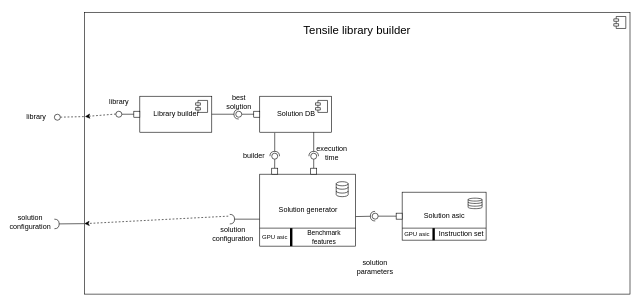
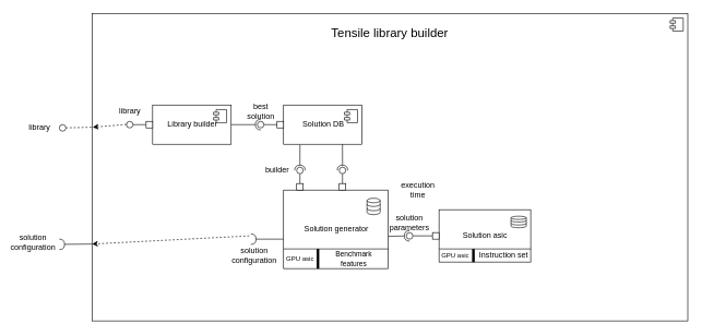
  <mxCell id="0" />
  <mxCell id="1" parent="0" />
  <mxCell id="2" value="" style="group" parent="1" vertex="1" connectable="0"><mxGeometry x="140" y="20" width="910" height="470" as="geometry" /></mxCell>
  <mxCell id="3" value="" style="html=1;dropTarget=0;fontSize=15;" parent="2" vertex="1"><mxGeometry width="910.0" height="470" as="geometry" /></mxCell>
  <mxCell id="4" value="" style="shape=module;jettyWidth=8;jettyHeight=4;" parent="3" vertex="1"><mxGeometry x="1" width="20" height="20" relative="1" as="geometry"><mxPoint x="-27" y="7" as="offset" /></mxGeometry></mxCell>
  <mxCell id="5" value="Library builder" style="html=1;dropTarget=0;" parent="2" vertex="1"><mxGeometry x="92.5" y="140" width="120" height="60" as="geometry" /></mxCell>
  <mxCell id="6" value="" style="shape=module;jettyWidth=8;jettyHeight=4;" parent="5" vertex="1"><mxGeometry x="1" width="20" height="20" relative="1" as="geometry"><mxPoint x="-27" y="7" as="offset" /></mxGeometry></mxCell>
  <mxCell id="7" value="" style="rounded=0;orthogonalLoop=1;jettySize=auto;html=1;endArrow=none;endFill=0;exitX=0;exitY=0.5;exitDx=0;exitDy=0;" parent="2" source="48" target="9" edge="1"><mxGeometry relative="1" as="geometry"><mxPoint x="532.38" y="345.16" as="sourcePoint" /></mxGeometry></mxCell>
  <mxCell id="8" value="" style="rounded=0;orthogonalLoop=1;jettySize=auto;html=1;endArrow=halfCircle;endFill=0;entryX=0.5;entryY=0.5;entryDx=0;entryDy=0;endSize=6;strokeWidth=1;exitX=0.995;exitY=0.589;exitDx=0;exitDy=0;exitPerimeter=0;" parent="2" source="35" target="9" edge="1"><mxGeometry relative="1" as="geometry"><mxPoint x="412.5" y="345" as="sourcePoint" /></mxGeometry></mxCell>
  <mxCell id="9" value="" style="ellipse;whiteSpace=wrap;html=1;fontFamily=Helvetica;fontSize=12;fontColor=#000000;align=center;strokeColor=#000000;fillColor=#ffffff;points=[];aspect=fixed;resizable=0;" parent="2" vertex="1"><mxGeometry x="480" y="335" width="10" height="10" as="geometry" /></mxCell>
  <mxCell id="10" value="Solution DB" style="html=1;dropTarget=0;" parent="2" vertex="1"><mxGeometry x="292.5" y="140" width="120" height="60" as="geometry" /></mxCell>
  <mxCell id="11" value="" style="shape=module;jettyWidth=8;jettyHeight=4;" parent="10" vertex="1"><mxGeometry x="1" width="20" height="20" relative="1" as="geometry"><mxPoint x="-27" y="7" as="offset" /></mxGeometry></mxCell>
  <mxCell id="12" value="" style="rounded=0;orthogonalLoop=1;jettySize=auto;html=1;endArrow=none;endFill=0;fontSize=15;" parent="2" target="14" edge="1"><mxGeometry relative="1" as="geometry"><mxPoint x="292.5" y="170" as="sourcePoint" /></mxGeometry></mxCell>
  <mxCell id="13" value="" style="rounded=0;orthogonalLoop=1;jettySize=auto;html=1;endArrow=halfCircle;endFill=0;entryX=0.5;entryY=0.5;entryDx=0;entryDy=0;endSize=6;strokeWidth=1;fontSize=15;exitX=1;exitY=0.5;exitDx=0;exitDy=0;" parent="2" source="5" target="14" edge="1"><mxGeometry relative="1" as="geometry"><mxPoint x="372.5" y="215" as="sourcePoint" /></mxGeometry></mxCell>
  <mxCell id="14" value="" style="ellipse;whiteSpace=wrap;html=1;fontFamily=Helvetica;fontSize=12;fontColor=#000000;align=center;strokeColor=#000000;fillColor=#ffffff;points=[];aspect=fixed;resizable=0;" parent="2" vertex="1"><mxGeometry x="252.5" y="165" width="10" height="10" as="geometry" /></mxCell>
  <mxCell id="15" value="" style="rounded=0;orthogonalLoop=1;jettySize=auto;html=1;endArrow=none;endFill=0;fontSize=15;exitX=0.75;exitY=0;exitDx=0;exitDy=0;" parent="2" target="17" edge="1"><mxGeometry relative="1" as="geometry"><mxPoint x="382.5" y="270" as="sourcePoint" /></mxGeometry></mxCell>
  <mxCell id="16" value="" style="rounded=0;orthogonalLoop=1;jettySize=auto;html=1;endArrow=halfCircle;endFill=0;entryX=0.5;entryY=0.5;entryDx=0;entryDy=0;endSize=6;strokeWidth=1;fontSize=15;exitX=0.75;exitY=1;exitDx=0;exitDy=0;" parent="2" source="10" target="17" edge="1"><mxGeometry relative="1" as="geometry"><mxPoint x="187.5" y="232" as="sourcePoint" /></mxGeometry></mxCell>
  <mxCell id="17" value="" style="ellipse;whiteSpace=wrap;html=1;fontFamily=Helvetica;fontSize=12;fontColor=#000000;align=center;strokeColor=#000000;fillColor=#ffffff;points=[];aspect=fixed;resizable=0;" parent="2" vertex="1"><mxGeometry x="377.5" y="235" width="10" height="10" as="geometry" /></mxCell>
  <mxCell id="18" value="" style="rounded=0;orthogonalLoop=1;jettySize=auto;html=1;endArrow=none;endFill=0;fontSize=15;exitX=0;exitY=0.5;exitDx=0;exitDy=0;" parent="2" source="56" target="19" edge="1"><mxGeometry relative="1" as="geometry"><mxPoint x="2.5" y="170" as="sourcePoint" /></mxGeometry></mxCell>
  <mxCell id="19" value="" style="ellipse;whiteSpace=wrap;html=1;fontFamily=Helvetica;fontSize=12;fontColor=#000000;align=center;strokeColor=#000000;fillColor=#ffffff;points=[];aspect=fixed;resizable=0;" parent="2" vertex="1"><mxGeometry x="52.5" y="165" width="10" height="10" as="geometry" /></mxCell>
  <mxCell id="20" value="" style="rounded=0;orthogonalLoop=1;jettySize=auto;html=1;endArrow=halfCircle;endFill=0;endSize=6;strokeWidth=1;fontSize=15;exitX=0;exitY=0.75;exitDx=0;exitDy=0;" parent="2" edge="1"><mxGeometry relative="1" as="geometry"><mxPoint x="292.5" y="345" as="sourcePoint" /><mxPoint x="242.5" y="345" as="targetPoint" /></mxGeometry></mxCell>
  <mxCell id="21" value="library" style="text;html=1;strokeColor=none;fillColor=none;align=center;verticalAlign=middle;whiteSpace=wrap;rounded=0;fontSize=12;" parent="2" vertex="1"><mxGeometry x="37.5" y="140" width="40" height="20" as="geometry" /></mxCell>
- <mxCell id="22" value="solution parameters" style="text;html=1;strokeColor=none;fillColor=none;align=center;verticalAlign=middle;whiteSpace=wrap;rounded=0;fontSize=12;" parent="2" vertex="1"><mxGeometry x="455" y="415" width="60" height="20" as="geometry" /></mxCell>
- <mxCell id="23" value="execution time" style="text;html=1;strokeColor=none;fillColor=none;align=center;verticalAlign=middle;whiteSpace=wrap;rounded=0;fontSize=12;" parent="2" vertex="1"><mxGeometry x="392.5" y="225" width="40" height="20" as="geometry" /></mxCell>
+ <mxCell id="22" value="solution parameters" style="text;html=1;strokeColor=none;fillColor=none;align=center;verticalAlign=middle;whiteSpace=wrap;rounded=0;fontSize=12;" parent="2" vertex="1"><mxGeometry x="455" y="310" width="60" height="20" as="geometry" /></mxCell>
+ <mxCell id="23" value="execution time" style="text;html=1;strokeColor=none;fillColor=none;align=center;verticalAlign=middle;whiteSpace=wrap;rounded=0;fontSize=12;" parent="2" vertex="1"><mxGeometry x="477.5" y="260" width="40" height="20" as="geometry" /></mxCell>
  <mxCell id="24" value="" style="rounded=0;orthogonalLoop=1;jettySize=auto;html=1;endArrow=none;endFill=0;fontSize=12;exitX=0.207;exitY=0.002;exitDx=0;exitDy=0;exitPerimeter=0;" parent="2" target="26" edge="1"><mxGeometry relative="1" as="geometry"><mxPoint x="317.34" y="270.2" as="sourcePoint" /></mxGeometry></mxCell>
  <mxCell id="25" value="" style="rounded=0;orthogonalLoop=1;jettySize=auto;html=1;endArrow=halfCircle;endFill=0;entryX=0.5;entryY=0.5;entryDx=0;entryDy=0;endSize=6;strokeWidth=1;fontSize=12;" parent="2" target="26" edge="1"><mxGeometry relative="1" as="geometry"><mxPoint x="317.5" y="201" as="sourcePoint" /></mxGeometry></mxCell>
  <mxCell id="26" value="" style="ellipse;whiteSpace=wrap;html=1;fontFamily=Helvetica;fontSize=12;fontColor=#000000;align=center;strokeColor=#000000;fillColor=#ffffff;points=[];aspect=fixed;resizable=0;" parent="2" vertex="1"><mxGeometry x="312.5" y="235" width="10" height="10" as="geometry" /></mxCell>
  <mxCell id="27" value="builder" style="text;html=1;strokeColor=none;fillColor=none;align=center;verticalAlign=middle;whiteSpace=wrap;rounded=0;fontSize=12;" parent="2" vertex="1"><mxGeometry x="262.5" y="230" width="40" height="20" as="geometry" /></mxCell>
  <mxCell id="28" value="solution configuration" style="text;html=1;strokeColor=none;fillColor=none;align=center;verticalAlign=middle;whiteSpace=wrap;rounded=0;fontSize=12;" parent="2" vertex="1"><mxGeometry x="217.5" y="360" width="60" height="20" as="geometry" /></mxCell>
  <mxCell id="29" value="best solution" style="text;html=1;strokeColor=none;fillColor=none;align=center;verticalAlign=middle;whiteSpace=wrap;rounded=0;fontSize=12;" parent="2" vertex="1"><mxGeometry x="237.5" y="140" width="40" height="20" as="geometry" /></mxCell>
  <mxCell id="30" value="" style="endArrow=classic;html=1;dashed=1;fontSize=12;exitX=-0.01;exitY=0.472;exitDx=0;exitDy=0;exitPerimeter=0;entryX=0.001;entryY=0.37;entryDx=0;entryDy=0;entryPerimeter=0;" parent="2" source="19" target="3" edge="1"><mxGeometry width="50" height="50" relative="1" as="geometry"><mxPoint x="10" y="200" as="sourcePoint" /><mxPoint x="60" y="150" as="targetPoint" /></mxGeometry></mxCell>
  <mxCell id="31" value="Tensile library builder" style="text;html=1;strokeColor=none;fillColor=none;align=center;verticalAlign=middle;whiteSpace=wrap;rounded=0;fontSize=19;" parent="2" vertex="1"><mxGeometry x="341.25" y="20" width="227.5" height="20" as="geometry" /></mxCell>
  <mxCell id="32" value="" style="group" parent="2" vertex="1" connectable="0"><mxGeometry x="292.5" y="270" width="160" height="120" as="geometry" /></mxCell>
  <mxCell id="33" value="" style="group" parent="32" vertex="1" connectable="0"><mxGeometry width="160" height="120" as="geometry" /></mxCell>
  <mxCell id="34" value="" style="group" parent="33" vertex="1" connectable="0"><mxGeometry x="-2.5" width="162.5" height="120" as="geometry" /></mxCell>
  <mxCell id="35" value="Solution generator" style="html=1;dropTarget=0;" parent="34" vertex="1"><mxGeometry x="2.5" width="160" height="120" as="geometry" /></mxCell>
  <mxCell id="36" value="" style="html=1;verticalLabelPosition=bottom;align=center;labelBackgroundColor=#ffffff;verticalAlign=top;strokeWidth=1;shadow=0;dashed=0;shape=mxgraph.ios7.icons.data;" parent="34" vertex="1"><mxGeometry x="130" y="12.5" width="20" height="25" as="geometry" /></mxCell>
  <mxCell id="37" value="&lt;font style=&quot;font-size: 11px&quot;&gt;Benchmark features&lt;/font&gt;" style="text;html=1;strokeColor=none;fillColor=none;align=center;verticalAlign=middle;whiteSpace=wrap;rounded=0;" parent="34" vertex="1"><mxGeometry x="60" y="95" width="100" height="20" as="geometry" /></mxCell>
  <mxCell id="38" value="" style="line;strokeWidth=4;direction=south;html=1;perimeter=backbonePerimeter;points=[];outlineConnect=0;" parent="34" vertex="1"><mxGeometry x="50" y="90" width="10" height="30" as="geometry" /></mxCell>
  <mxCell id="39" value="&lt;font style=&quot;font-size: 10px&quot;&gt;GPU asic&lt;/font&gt;" style="text;html=1;strokeColor=none;fillColor=none;align=center;verticalAlign=middle;whiteSpace=wrap;rounded=0;" parent="34" vertex="1"><mxGeometry x="2.5" y="95" width="50" height="20" as="geometry" /></mxCell>
  <mxCell id="40" value="" style="endArrow=none;html=1;entryX=0;entryY=0.75;entryDx=0;entryDy=0;exitX=1;exitY=0.75;exitDx=0;exitDy=0;" parent="34" source="35" target="35" edge="1"><mxGeometry width="50" height="50" relative="1" as="geometry"><mxPoint x="-810" y="1437.5" as="sourcePoint" /><mxPoint x="-760" y="1375.0" as="targetPoint" /></mxGeometry></mxCell>
  <mxCell id="41" value="" style="group" parent="2" vertex="1" connectable="0"><mxGeometry x="530" y="310" width="140" height="80" as="geometry" /></mxCell>
  <mxCell id="42" value="" style="group" parent="41" vertex="1" connectable="0"><mxGeometry width="140" height="80" as="geometry" /></mxCell>
  <mxCell id="43" value="" style="html=1;verticalLabelPosition=bottom;align=center;labelBackgroundColor=#ffffff;verticalAlign=top;strokeWidth=1;shadow=0;dashed=0;shape=mxgraph.ios7.icons.data;" parent="42" vertex="1"><mxGeometry x="105" y="8.75" width="23.333" height="17.5" as="geometry" /></mxCell>
  <mxCell id="44" value="Instruction set" style="text;html=1;strokeColor=none;fillColor=none;align=center;verticalAlign=middle;whiteSpace=wrap;rounded=0;" parent="42" vertex="1"><mxGeometry x="58.333" y="50" width="81.667" height="20" as="geometry" /></mxCell>
  <mxCell id="45" value="" style="line;strokeWidth=4;direction=south;html=1;perimeter=backbonePerimeter;points=[];outlineConnect=0;" parent="42" vertex="1"><mxGeometry x="46.667" y="50" width="11.667" height="20" as="geometry" /></mxCell>
  <mxCell id="46" value="&lt;font style=&quot;font-size: 8px ; line-height: 100%&quot;&gt;GPU asic&lt;/font&gt;" style="text;html=1;strokeColor=none;fillColor=none;align=center;verticalAlign=middle;whiteSpace=wrap;rounded=0;" parent="42" vertex="1"><mxGeometry y="50" width="50" height="20" as="geometry" /></mxCell>
  <mxCell id="47" value="" style="group" parent="2" vertex="1" connectable="0"><mxGeometry x="530" y="300" width="140" height="90" as="geometry" /></mxCell>
  <mxCell id="48" value="Solution asic" style="html=1;dropTarget=0;" parent="47" vertex="1"><mxGeometry width="140" height="80" as="geometry" /></mxCell>
  <mxCell id="49" value="" style="group" parent="47" vertex="1" connectable="0"><mxGeometry y="10" width="140" height="80" as="geometry" /></mxCell>
  <mxCell id="50" value="" style="group" parent="49" vertex="1" connectable="0"><mxGeometry width="140" height="80" as="geometry" /></mxCell>
  <mxCell id="51" value="Instruction set" style="text;html=1;strokeColor=none;fillColor=none;align=center;verticalAlign=middle;whiteSpace=wrap;rounded=0;" parent="50" vertex="1"><mxGeometry x="58.333" y="50" width="81.667" height="20" as="geometry" /></mxCell>
  <mxCell id="52" value="" style="line;strokeWidth=4;direction=south;html=1;perimeter=backbonePerimeter;points=[];outlineConnect=0;" parent="50" vertex="1"><mxGeometry x="46.667" y="50" width="11.667" height="20" as="geometry" /></mxCell>
  <mxCell id="53" value="&lt;font style=&quot;line-height: 100% ; font-size: 10px&quot;&gt;GPU asic&lt;/font&gt;" style="text;html=1;strokeColor=none;fillColor=none;align=center;verticalAlign=middle;whiteSpace=wrap;rounded=0;" parent="50" vertex="1"><mxGeometry y="50" width="50" height="20" as="geometry" /></mxCell>
  <mxCell id="54" value="" style="endArrow=none;html=1;entryX=0;entryY=0.75;entryDx=0;entryDy=0;exitX=1;exitY=0.75;exitDx=0;exitDy=0;" parent="47" source="48" target="48" edge="1"><mxGeometry width="50" height="50" relative="1" as="geometry"><mxPoint x="-415.0" y="1316.25" as="sourcePoint" /><mxPoint x="-356.667" y="1272.5" as="targetPoint" /></mxGeometry></mxCell>
  <mxCell id="55" value="" style="html=1;verticalLabelPosition=bottom;align=center;labelBackgroundColor=#ffffff;verticalAlign=top;strokeWidth=1;shadow=0;dashed=0;shape=mxgraph.ios7.icons.data;" parent="47" vertex="1"><mxGeometry x="110" y="10" width="23.333" height="17.5" as="geometry" /></mxCell>
  <mxCell id="56" value="" style="whiteSpace=wrap;html=1;aspect=fixed;" vertex="1" parent="2"><mxGeometry x="82.5" y="165" width="10" height="10" as="geometry" /></mxCell>
  <mxCell id="57" value="" style="rounded=0;orthogonalLoop=1;jettySize=auto;html=1;endArrow=none;endFill=0;fontSize=15;exitX=0;exitY=0.5;exitDx=0;exitDy=0;" edge="1" parent="2" source="5" target="56"><mxGeometry relative="1" as="geometry"><mxPoint x="-1087.5" y="650" as="sourcePoint" /><mxPoint x="-1117.5" y="650" as="targetPoint" /></mxGeometry></mxCell>
  <mxCell id="58" value="" style="whiteSpace=wrap;html=1;aspect=fixed;" vertex="1" parent="2"><mxGeometry x="282.5" y="165" width="10" height="10" as="geometry" /></mxCell>
  <mxCell id="59" value="" style="whiteSpace=wrap;html=1;aspect=fixed;" vertex="1" parent="2"><mxGeometry x="312.5" y="260" width="10" height="10" as="geometry" /></mxCell>
  <mxCell id="60" value="" style="whiteSpace=wrap;html=1;aspect=fixed;" vertex="1" parent="2"><mxGeometry x="377.5" y="260" width="10" height="10" as="geometry" /></mxCell>
  <mxCell id="61" value="" style="whiteSpace=wrap;html=1;aspect=fixed;" vertex="1" parent="2"><mxGeometry x="520" y="335" width="10" height="10" as="geometry" /></mxCell>
  <mxCell id="62" value="" style="rounded=0;orthogonalLoop=1;jettySize=auto;html=1;endArrow=halfCircle;endFill=0;endSize=6;strokeWidth=1;fontSize=12;exitX=0;exitY=0.75;exitDx=0;exitDy=0;" parent="1" source="3" edge="1"><mxGeometry relative="1" as="geometry"><mxPoint x="-50" y="350" as="sourcePoint" /><mxPoint x="90" y="373" as="targetPoint" /></mxGeometry></mxCell>
  <mxCell id="63" value="" style="endArrow=classic;html=1;fontSize=12;entryX=0;entryY=0.75;entryDx=0;entryDy=0;dashed=1;" parent="1" target="3" edge="1"><mxGeometry width="50" height="50" relative="1" as="geometry"><mxPoint x="380" y="360" as="sourcePoint" /><mxPoint x="150" y="370" as="targetPoint" /></mxGeometry></mxCell>
  <mxCell id="64" value="solution configuration" style="text;html=1;strokeColor=none;fillColor=none;align=center;verticalAlign=middle;whiteSpace=wrap;rounded=0;fontSize=12;" parent="1" vertex="1"><mxGeometry x="20" y="360" width="60" height="20" as="geometry" /></mxCell>
  <mxCell id="65" value="" style="rounded=0;orthogonalLoop=1;jettySize=auto;html=1;endArrow=none;endFill=0;dashed=1;fontSize=12;" parent="1" target="66" edge="1"><mxGeometry relative="1" as="geometry"><mxPoint x="139" y="194" as="sourcePoint" /></mxGeometry></mxCell>
  <mxCell id="66" value="" style="ellipse;whiteSpace=wrap;html=1;fontFamily=Helvetica;fontSize=12;fontColor=#000000;align=center;strokeColor=#000000;fillColor=#ffffff;points=[];aspect=fixed;resizable=0;" parent="1" vertex="1"><mxGeometry x="90" y="190" width="10" height="10" as="geometry" /></mxCell>
  <mxCell id="67" value="library" style="text;html=1;strokeColor=none;fillColor=none;align=center;verticalAlign=middle;whiteSpace=wrap;rounded=0;fontSize=12;" parent="1" vertex="1"><mxGeometry x="40" y="185" width="40" height="20" as="geometry" /></mxCell>
